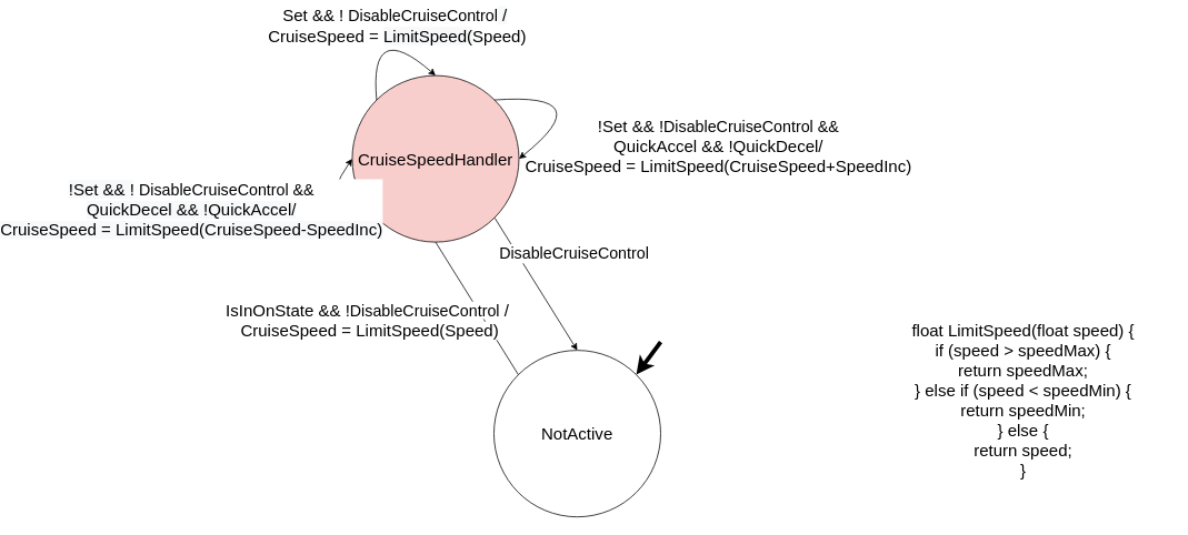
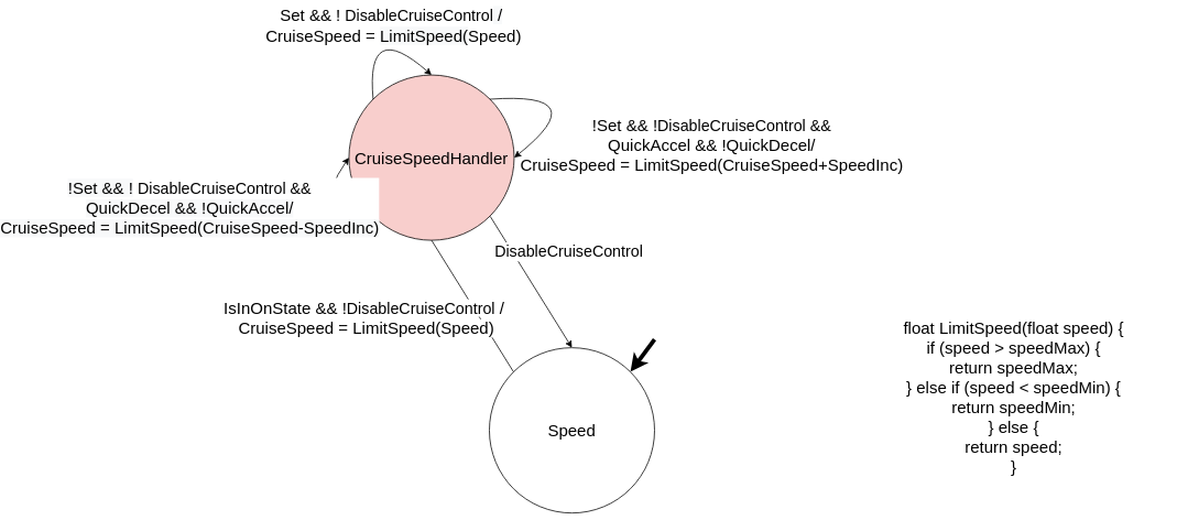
  <mxCell id="0" />
  <mxCell id="1" parent="0" />
  <mxCell id="2" value="&lt;font style=&quot;font-size: 20px&quot;&gt;CruiseSpeedHandler&lt;br&gt;&lt;/font&gt;" style="ellipse;whiteSpace=wrap;html=1;aspect=fixed;fillColor=#f8cecc;" parent="1" vertex="1"><mxGeometry x="182" y="90" width="200" height="200" as="geometry" /></mxCell>
  <mxCell id="3" value="" style="curved=1;endArrow=classic;html=1;exitX=0;exitY=0;exitDx=0;exitDy=0;entryX=0.5;entryY=0;entryDx=0;entryDy=0;" parent="1" source="2" target="2" edge="1"><mxGeometry width="50" height="50" relative="1" as="geometry"><mxPoint x="-353" y="380" as="sourcePoint" /><mxPoint x="157" y="40" as="targetPoint" /><Array as="points"><mxPoint x="202" y="20" /></Array></mxGeometry></mxCell>
  <mxCell id="4" value="&lt;font style=&quot;font-size: 20px&quot;&gt;Set &amp;amp;&amp;amp; !&lt;span style=&quot;font-size: 19px&quot;&gt;&amp;nbsp;DisableCruiseControl&lt;/span&gt;&lt;span style=&quot;background-color: rgb(248 , 249 , 250)&quot;&gt;&amp;nbsp;/&lt;br&gt;&lt;/span&gt;&amp;nbsp;CruiseSpeed =&amp;nbsp;&lt;span style=&quot;background-color: rgb(248 , 249 , 250)&quot;&gt;LimitSpeed(&lt;/span&gt;Speed)&lt;/font&gt;" style="edgeLabel;html=1;align=center;verticalAlign=middle;resizable=0;points=[];" parent="3" vertex="1" connectable="0"><mxGeometry x="-0.468" y="-22" relative="1" as="geometry"><mxPoint x="3.93" y="-32.48" as="offset" /></mxGeometry></mxCell>
  <mxCell id="5" value="" style="curved=1;endArrow=classic;html=1;exitX=1;exitY=0;exitDx=0;exitDy=0;entryX=1;entryY=0.5;entryDx=0;entryDy=0;" parent="1" source="2" target="2" edge="1"><mxGeometry width="50" height="50" relative="1" as="geometry"><mxPoint x="-158" y="250" as="sourcePoint" /><mxPoint x="-108" y="200" as="targetPoint" /><Array as="points"><mxPoint x="482" y="110" /></Array></mxGeometry></mxCell>
  <mxCell id="6" value="&lt;font style=&quot;font-size: 20px&quot;&gt;!Set &amp;amp;&amp;amp; !&lt;span style=&quot;font-size: 19px ; background-color: rgb(255 , 255 , 255)&quot;&gt;DisableCruiseControl &amp;amp;&amp;amp;&lt;br&gt;&lt;/span&gt;QuickAccel &amp;amp;&amp;amp;&amp;nbsp;!QuickDecel/&lt;br&gt;CruiseSpeed =&amp;nbsp;&lt;span&gt;LimitSpeed(&lt;/span&gt;CruiseSpeed+SpeedInc)&lt;br&gt;&lt;/font&gt;" style="text;html=1;align=center;verticalAlign=middle;resizable=0;points=[];autosize=1;" parent="1" vertex="1"><mxGeometry x="381" y="145" width="480" height="60" as="geometry" /></mxCell>
  <mxCell id="7" value="" style="curved=1;endArrow=classic;html=1;exitX=0;exitY=1;exitDx=0;exitDy=0;entryX=0;entryY=0.5;entryDx=0;entryDy=0;" parent="1" source="2" target="2" edge="1"><mxGeometry width="50" height="50" relative="1" as="geometry"><mxPoint x="122" y="250" as="sourcePoint" /><mxPoint x="172" y="200" as="targetPoint" /><Array as="points"><mxPoint x="132" y="261" /></Array></mxGeometry></mxCell>
  <mxCell id="8" value="&lt;span style=&quot;font-size: 20px ; background-color: rgb(248 , 249 , 250)&quot;&gt;!Set &amp;amp;&amp;amp; !&lt;/span&gt;&lt;span style=&quot;font-size: 19px&quot;&gt;&amp;nbsp;DisableCruiseControl &amp;amp;&amp;amp;&lt;/span&gt;&lt;span style=&quot;font-size: 20px ; background-color: rgb(248 , 249 , 250)&quot;&gt;&lt;br&gt;&lt;/span&gt;&lt;span style=&quot;font-size: 20px ; background-color: rgb(248 , 249 , 250)&quot;&gt;QuickDecel &amp;amp;&amp;amp;&amp;nbsp;&lt;/span&gt;&lt;span style=&quot;font-size: 20px ; background-color: rgb(248 , 249 , 250)&quot;&gt;!QuickAccel/&lt;br&gt;&lt;/span&gt;&lt;span style=&quot;font-size: 20px ; background-color: rgb(248 , 249 , 250)&quot;&gt;CruiseSpeed =&amp;nbsp;&lt;/span&gt;&lt;span style=&quot;font-size: 20px ; background-color: rgb(248 , 249 , 250)&quot;&gt;LimitSpeed(&lt;/span&gt;&lt;span style=&quot;font-size: 20px ; background-color: rgb(248 , 249 , 250)&quot;&gt;CruiseSpeed-SpeedInc)&lt;/span&gt;" style="edgeLabel;html=1;align=center;verticalAlign=middle;resizable=0;points=[];" parent="7" vertex="1" connectable="0"><mxGeometry x="-0.764" y="4" relative="1" as="geometry"><mxPoint x="-203.3" y="-14.78" as="offset" /></mxGeometry></mxCell>
  <mxCell id="9" value="&lt;span style=&quot;font-size: 20px&quot;&gt;float LimitSpeed(float speed) {&lt;/span&gt;&lt;br style=&quot;font-size: 20px&quot;&gt;&lt;span style=&quot;font-size: 20px&quot;&gt;if (speed &amp;gt; speedMax) {&lt;/span&gt;&lt;br style=&quot;font-size: 20px&quot;&gt;&lt;span style=&quot;font-size: 20px&quot;&gt;return speedMax;&lt;/span&gt;&lt;br style=&quot;font-size: 20px&quot;&gt;&lt;span style=&quot;font-size: 20px&quot;&gt;} else if (speed &amp;lt; speedMin) {&lt;/span&gt;&lt;br style=&quot;font-size: 20px&quot;&gt;&lt;span style=&quot;font-size: 20px&quot;&gt;return speedMin;&lt;/span&gt;&lt;br style=&quot;font-size: 20px&quot;&gt;&lt;span style=&quot;font-size: 20px&quot;&gt;} else {&lt;/span&gt;&lt;br style=&quot;font-size: 20px&quot;&gt;&lt;span style=&quot;font-size: 20px&quot;&gt;return speed;&lt;/span&gt;&lt;br style=&quot;font-size: 20px&quot;&gt;&lt;span style=&quot;font-size: 20px&quot;&gt;}&lt;/span&gt;" style="text;html=1;strokeColor=none;fillColor=none;align=center;verticalAlign=middle;whiteSpace=wrap;rounded=0;" parent="1" vertex="1"><mxGeometry x="812" y="350" width="350" height="260" as="geometry" /></mxCell>
- <mxCell id="10" value="&lt;font style=&quot;font-size: 20px&quot;&gt;NotActive&lt;br&gt;&lt;/font&gt;" style="ellipse;whiteSpace=wrap;html=1;aspect=fixed;" parent="1" vertex="1"><mxGeometry x="352" y="420" width="200" height="200" as="geometry" /></mxCell>
+ <mxCell id="10" value="&lt;font style=&quot;font-size: 20px&quot;&gt;Speed&lt;br&gt;&lt;/font&gt;" style="ellipse;whiteSpace=wrap;html=1;aspect=fixed;" parent="1" vertex="1"><mxGeometry x="352" y="420" width="200" height="200" as="geometry" /></mxCell>
  <mxCell id="11" value="" style="endArrow=classic;html=1;entryX=0.5;entryY=0;entryDx=0;entryDy=0;" parent="1" target="10" edge="1"><mxGeometry width="50" height="50" relative="1" as="geometry"><mxPoint x="353" y="261" as="sourcePoint" /><mxPoint x="362" y="200" as="targetPoint" /></mxGeometry></mxCell>
  <mxCell id="12" value="&lt;font style=&quot;font-size: 19px ; background-color: rgb(255 , 255 , 255)&quot;&gt;DisableCruiseControl&lt;/font&gt;" style="edgeLabel;html=1;align=center;verticalAlign=middle;resizable=0;points=[];" parent="11" vertex="1" connectable="0"><mxGeometry x="-0.178" relative="1" as="geometry"><mxPoint x="53.58" y="-22.92" as="offset" /></mxGeometry></mxCell>
  <mxCell id="13" value="" style="endArrow=none;html=1;exitX=0;exitY=0;exitDx=0;exitDy=0;entryX=0.5;entryY=1;entryDx=0;entryDy=0;" parent="1" source="10" target="2" edge="1"><mxGeometry width="50" height="50" relative="1" as="geometry"><mxPoint x="312" y="250" as="sourcePoint" /><mxPoint x="362" y="200" as="targetPoint" /></mxGeometry></mxCell>
  <mxCell id="14" value="&lt;span style=&quot;background-color: rgb(255 , 255 , 255)&quot;&gt;&lt;font style=&quot;font-size: 20px&quot;&gt;IsInOnState &amp;amp;&amp;amp; !&lt;/font&gt;&lt;/span&gt;&lt;span style=&quot;font-size: 19px ; background-color: rgb(255 , 255 , 255)&quot;&gt;DisableCruiseControl&lt;/span&gt;&lt;span style=&quot;background-color: rgb(255 , 255 , 255)&quot;&gt;&lt;font style=&quot;font-size: 20px&quot;&gt;&amp;nbsp;/&lt;br&gt;&lt;/font&gt;&lt;/span&gt;&lt;span style=&quot;font-size: 20px ; background-color: rgb(255 , 255 , 255)&quot;&gt;&amp;nbsp;CruiseSpeed =&amp;nbsp;&lt;/span&gt;&lt;span style=&quot;font-size: 20px&quot;&gt;LimitSpeed(&lt;/span&gt;&lt;span style=&quot;font-size: 20px ; background-color: rgb(255 , 255 , 255)&quot;&gt;Speed)&lt;/span&gt;&lt;span style=&quot;background-color: rgb(255 , 255 , 255)&quot;&gt;&lt;font style=&quot;font-size: 20px&quot;&gt;&lt;br&gt;&lt;/font&gt;&lt;/span&gt;" style="text;html=1;align=center;verticalAlign=middle;resizable=0;points=[];autosize=1;" parent="1" vertex="1"><mxGeometry x="20" y="363.5" width="360" height="40" as="geometry" /></mxCell>
  <mxCell id="15" value="" style="endArrow=classic;html=1;entryX=1;entryY=0;entryDx=0;entryDy=0;strokeWidth=5;" parent="1" target="10" edge="1"><mxGeometry width="50" height="50" relative="1" as="geometry"><mxPoint x="552" y="410" as="sourcePoint" /><mxPoint x="-1078.711" y="189.289" as="targetPoint" /></mxGeometry></mxCell>
